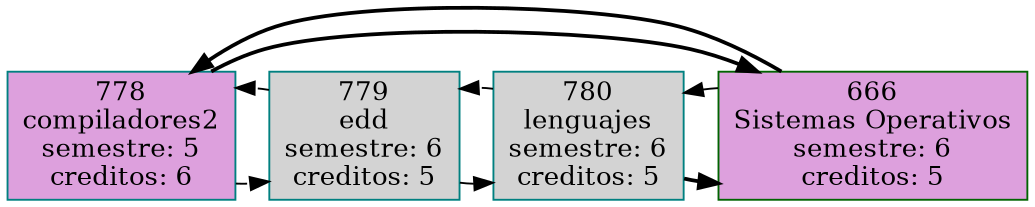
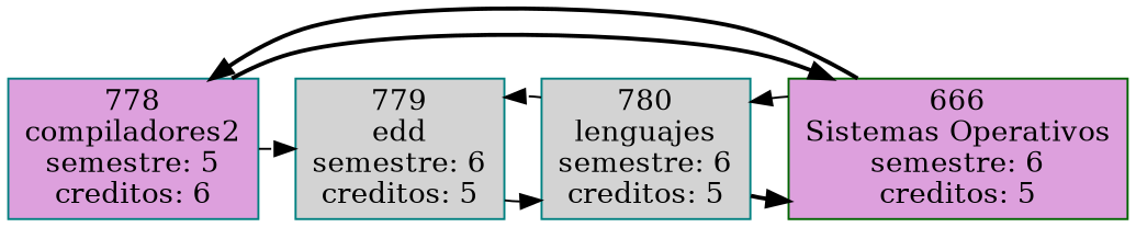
  digraph {
    randir=LR
    node [color=teal fillcolor=plum shape=box style=filled]
    edge [style=dashed]
    n1 [label="778\ncompiladores2\nsemestre: 5\ncreditos: 6"]
    n2 [fillcolor=lightgrey label="779\nedd\nsemestre: 6\ncreditos: 5"]
    n3 [fillcolor=lightgrey label="780\nlenguajes\nsemestre: 6\ncreditos: 5"]
    n4 [color=darkgreen label="666\nSistemas Operativos\nsemestre: 6\ncreditos: 5"]
    subgraph sub_1 {
      rank=same
      n1
      n2
      n3
      n4
    }
    n1 -> n2
    n1 -> n4 [style=bold]
-   n2 -> n1
    n2 -> n3 [style=solid]
    n3 -> n2
    n3 -> n4 [style=bold]
    n4 -> n1 [style=bold]
    n4 -> n3 [style=solid]
  }
